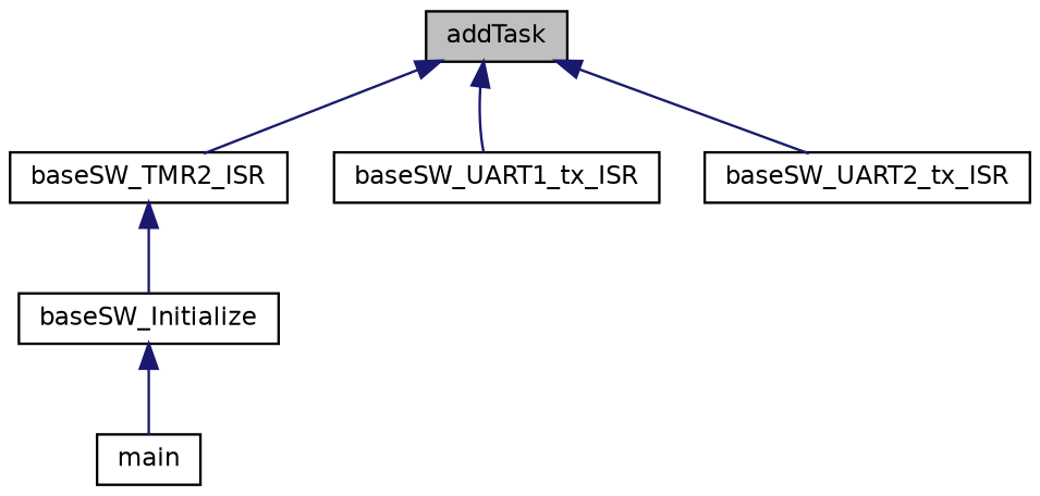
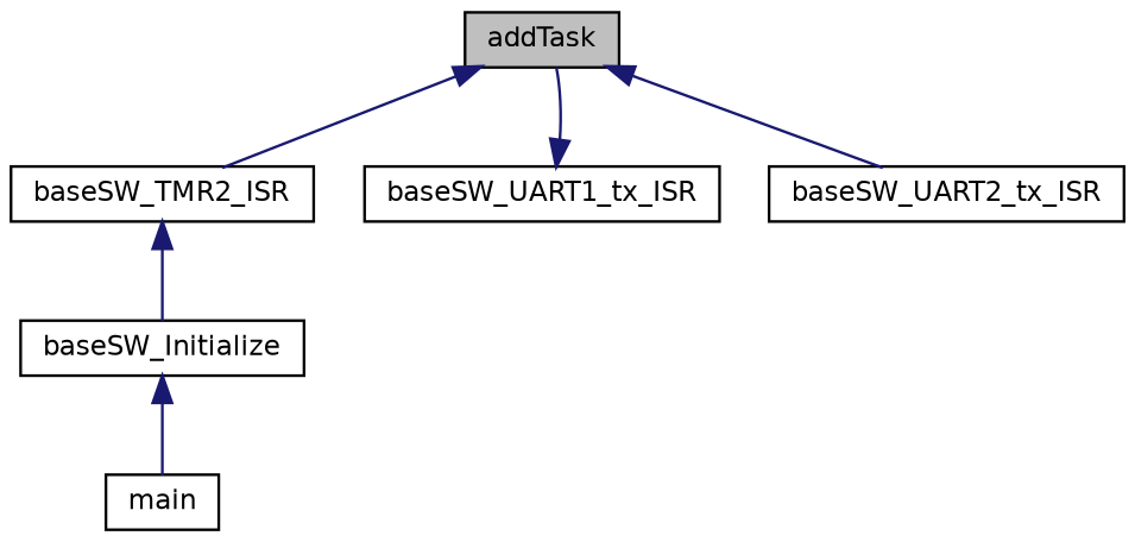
  digraph {
    rankdir=TB
    node [color=black fillcolor=white fontname=Helvetica fontsize=10 shape=record style=filled]
    edge [color=midnightblue dir=back fontname=Helvetica fontsize=10 labelfontname=Helvetica labelfontsize=10 style=solid]
    n1 [fillcolor=grey75 fontcolor=black height=0.2 label=addTask width=0.4]
    n2 [height=0.2 label=baseSW_TMR2_ISR width=0.4]
    n3 [height=0.2 label=baseSW_UART1_tx_ISR width=0.4]
    n4 [height=0.2 label=baseSW_UART2_tx_ISR width=0.4]
    n5 [height=0.2 label=baseSW_Initialize width=0.4]
    n6 [height=0.2 label=main width=0.4]
    n1 -> n2
-   n1 -> n3
+   n3 -> n1
    n1 -> n4
    n2 -> n5
    n5 -> n6
  }
